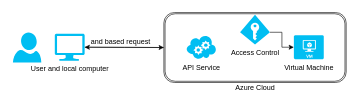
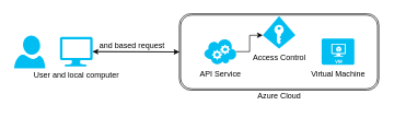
  <mxCell id="0" />
  <mxCell id="1" parent="0" />
  <mxCell id="2" style="edgeStyle=orthogonalEdgeStyle;rounded=0;orthogonalLoop=1;jettySize=auto;html=1;exitX=0;exitY=0.5;exitDx=0;exitDy=0;entryX=1;entryY=0.5;entryDx=0;entryDy=0;entryPerimeter=0;strokeColor=#000000;" edge="1" parent="1" source="3" target="5"><mxGeometry relative="1" as="geometry" /></mxCell>
  <mxCell id="3" value="" style="shape=ext;double=1;rounded=1;whiteSpace=wrap;html=1;" vertex="1" parent="1"><mxGeometry x="272.5" y="20.5" width="305" height="117" as="geometry" /></mxCell>
  <mxCell id="4" style="edgeStyle=orthogonalEdgeStyle;rounded=0;orthogonalLoop=1;jettySize=auto;html=1;exitX=1;exitY=0.5;exitDx=0;exitDy=0;exitPerimeter=0;strokeColor=#000000;" edge="1" parent="1" source="5" target="3"><mxGeometry relative="1" as="geometry" /></mxCell>
  <mxCell id="5" value="User and local computer" style="verticalLabelPosition=bottom;html=1;verticalAlign=top;align=center;strokeColor=none;fillColor=#00BEF2;shape=mxgraph.azure.computer;pointerEvents=1;" vertex="1" parent="1"><mxGeometry x="90" y="56" width="50" height="45" as="geometry" /></mxCell>
  <mxCell id="6" value="" style="verticalLabelPosition=bottom;html=1;verticalAlign=top;align=center;strokeColor=none;fillColor=#00BEF2;shape=mxgraph.azure.user;" vertex="1" parent="1"><mxGeometry x="20" y="54" width="47.5" height="50" as="geometry" /></mxCell>
+ <mxCell id="7" style="edgeStyle=orthogonalEdgeStyle;rounded=0;orthogonalLoop=1;jettySize=auto;html=1;exitX=0.97;exitY=0.5;exitDx=0;exitDy=0;exitPerimeter=0;entryX=0;entryY=0.59;entryDx=0;entryDy=0;entryPerimeter=0;" edge="1" parent="1" source="8" target="10"><mxGeometry relative="1" as="geometry" /></mxCell>
  <mxCell id="8" value="API Service" style="verticalLabelPosition=bottom;html=1;verticalAlign=top;align=center;strokeColor=none;fillColor=#00BEF2;shape=mxgraph.azure.cloud_service;" vertex="1" parent="1"><mxGeometry x="310" y="58.5" width="50" height="40" as="geometry" /></mxCell>
- <mxCell id="9" style="edgeStyle=orthogonalEdgeStyle;orthogonalLoop=1;jettySize=auto;html=1;exitX=1;exitY=0.59;exitDx=0;exitDy=0;exitPerimeter=0;entryX=0;entryY=0.5;entryDx=0;entryDy=0;entryPerimeter=0;rounded=0;" edge="1" parent="1" source="10" target="11"><mxGeometry relative="1" as="geometry" /></mxCell>
  <mxCell id="10" value="Access Control" style="verticalLabelPosition=bottom;html=1;verticalAlign=top;align=center;strokeColor=none;fillColor=#00BEF2;shape=mxgraph.azure.access_control;" vertex="1" parent="1"><mxGeometry x="400" y="24" width="50" height="50" as="geometry" /></mxCell>
  <mxCell id="11" value="Virtual Machine" style="verticalLabelPosition=bottom;html=1;verticalAlign=top;align=center;strokeColor=none;fillColor=#00BEF2;shape=mxgraph.azure.virtual_machine;" vertex="1" parent="1"><mxGeometry x="490" y="58.5" width="50" height="40" as="geometry" /></mxCell>
  <mxCell id="12" value="Azure Cloud" style="text;html=1;align=center;verticalAlign=middle;resizable=0;points=[];autosize=1;" vertex="1" parent="1"><mxGeometry x="385" y="137" width="80" height="20" as="geometry" /></mxCell>
  <mxCell id="13" value="and based request" style="text;html=1;align=center;verticalAlign=middle;resizable=0;points=[];autosize=1;" vertex="1" parent="1"><mxGeometry x="140" y="58.5" width="120" height="20" as="geometry" /></mxCell>
